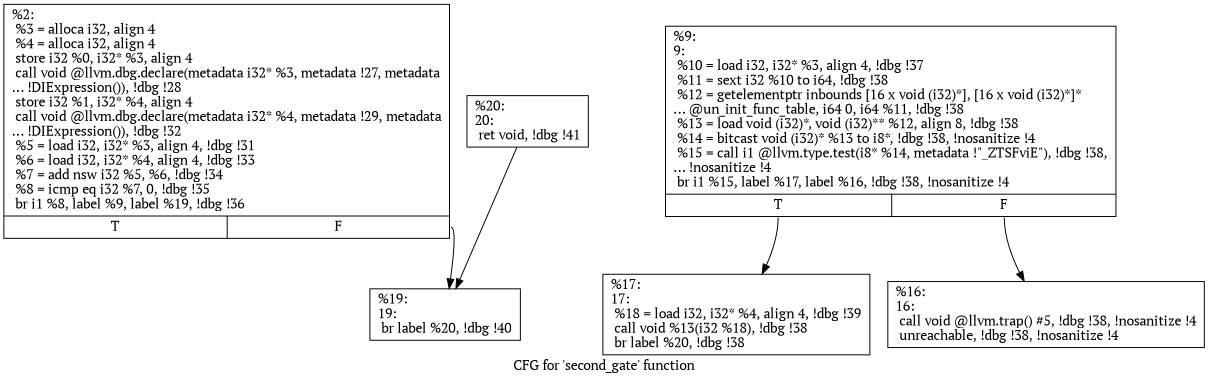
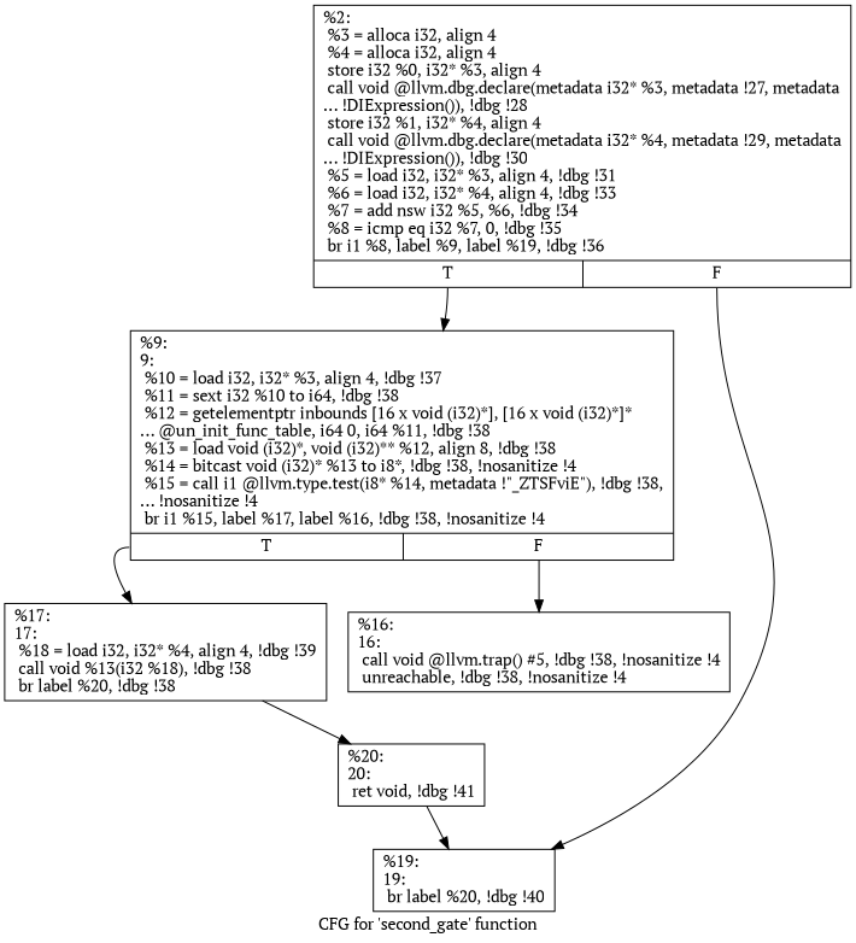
  digraph {
    fontname="PT Serif"
    label="CFG for 'second_gate' function"
    node [fontname="PT Serif" shape=record]
    edge [fontname="PT Serif"]
-   n1 [label="{%2:\l  %3 = alloca i32, align 4\l  %4 = alloca i32, align 4\l  store i32 %0, i32* %3, align 4\l  call void @llvm.dbg.declare(metadata i32* %3, metadata !27, metadata\l... !DIExpression()), !dbg !28\l  store i32 %1, i32* %4, align 4\l  call void @llvm.dbg.declare(metadata i32* %4, metadata !29, metadata\l... !DIExpression()), !dbg !32\l  %5 = load i32, i32* %3, align 4, !dbg !31\l  %6 = load i32, i32* %4, align 4, !dbg !33\l  %7 = add nsw i32 %5, %6, !dbg !34\l  %8 = icmp eq i32 %7, 0, !dbg !35\l  br i1 %8, label %9, label %19, !dbg !36\l|{<s0>T|<s1>F}}"]
+   n1 [label="{%2:\l  %3 = alloca i32, align 4\l  %4 = alloca i32, align 4\l  store i32 %0, i32* %3, align 4\l  call void @llvm.dbg.declare(metadata i32* %3, metadata !27, metadata\l... !DIExpression()), !dbg !28\l  store i32 %1, i32* %4, align 4\l  call void @llvm.dbg.declare(metadata i32* %4, metadata !29, metadata\l... !DIExpression()), !dbg !30\l  %5 = load i32, i32* %3, align 4, !dbg !31\l  %6 = load i32, i32* %4, align 4, !dbg !33\l  %7 = add nsw i32 %5, %6, !dbg !34\l  %8 = icmp eq i32 %7, 0, !dbg !35\l  br i1 %8, label %9, label %19, !dbg !36\l|{<s0>T|<s1>F}}"]
    n2 [label="{%9:\l9:                                                \l  %10 = load i32, i32* %3, align 4, !dbg !37\l  %11 = sext i32 %10 to i64, !dbg !38\l  %12 = getelementptr inbounds [16 x void (i32)*], [16 x void (i32)*]*\l... @un_init_func_table, i64 0, i64 %11, !dbg !38\l  %13 = load void (i32)*, void (i32)** %12, align 8, !dbg !38\l  %14 = bitcast void (i32)* %13 to i8*, !dbg !38, !nosanitize !4\l  %15 = call i1 @llvm.type.test(i8* %14, metadata !\"_ZTSFviE\"), !dbg !38,\l... !nosanitize !4\l  br i1 %15, label %17, label %16, !dbg !38, !nosanitize !4\l|{<s0>T|<s1>F}}"]
    n3 [label="{%19:\l19:                                               \l  br label %20, !dbg !40\l}"]
    n4 [label="{%17:\l17:                                               \l  %18 = load i32, i32* %4, align 4, !dbg !39\l  call void %13(i32 %18), !dbg !38\l  br label %20, !dbg !38\l}"]
    n5 [label="{%16:\l16:                                               \l  call void @llvm.trap() #5, !dbg !38, !nosanitize !4\l  unreachable, !dbg !38, !nosanitize !4\l}"]
    n6 [label="{%20:\l20:                                               \l  ret void, !dbg !41\l}"]
+   n1 -> n2 [tailport=s0]
    n1 -> n3 [tailport=s1]
    n2 -> n4 [tailport=s0]
    n2 -> n5 [tailport=s1]
+   n4 -> n6
    n6 -> n3
  }
